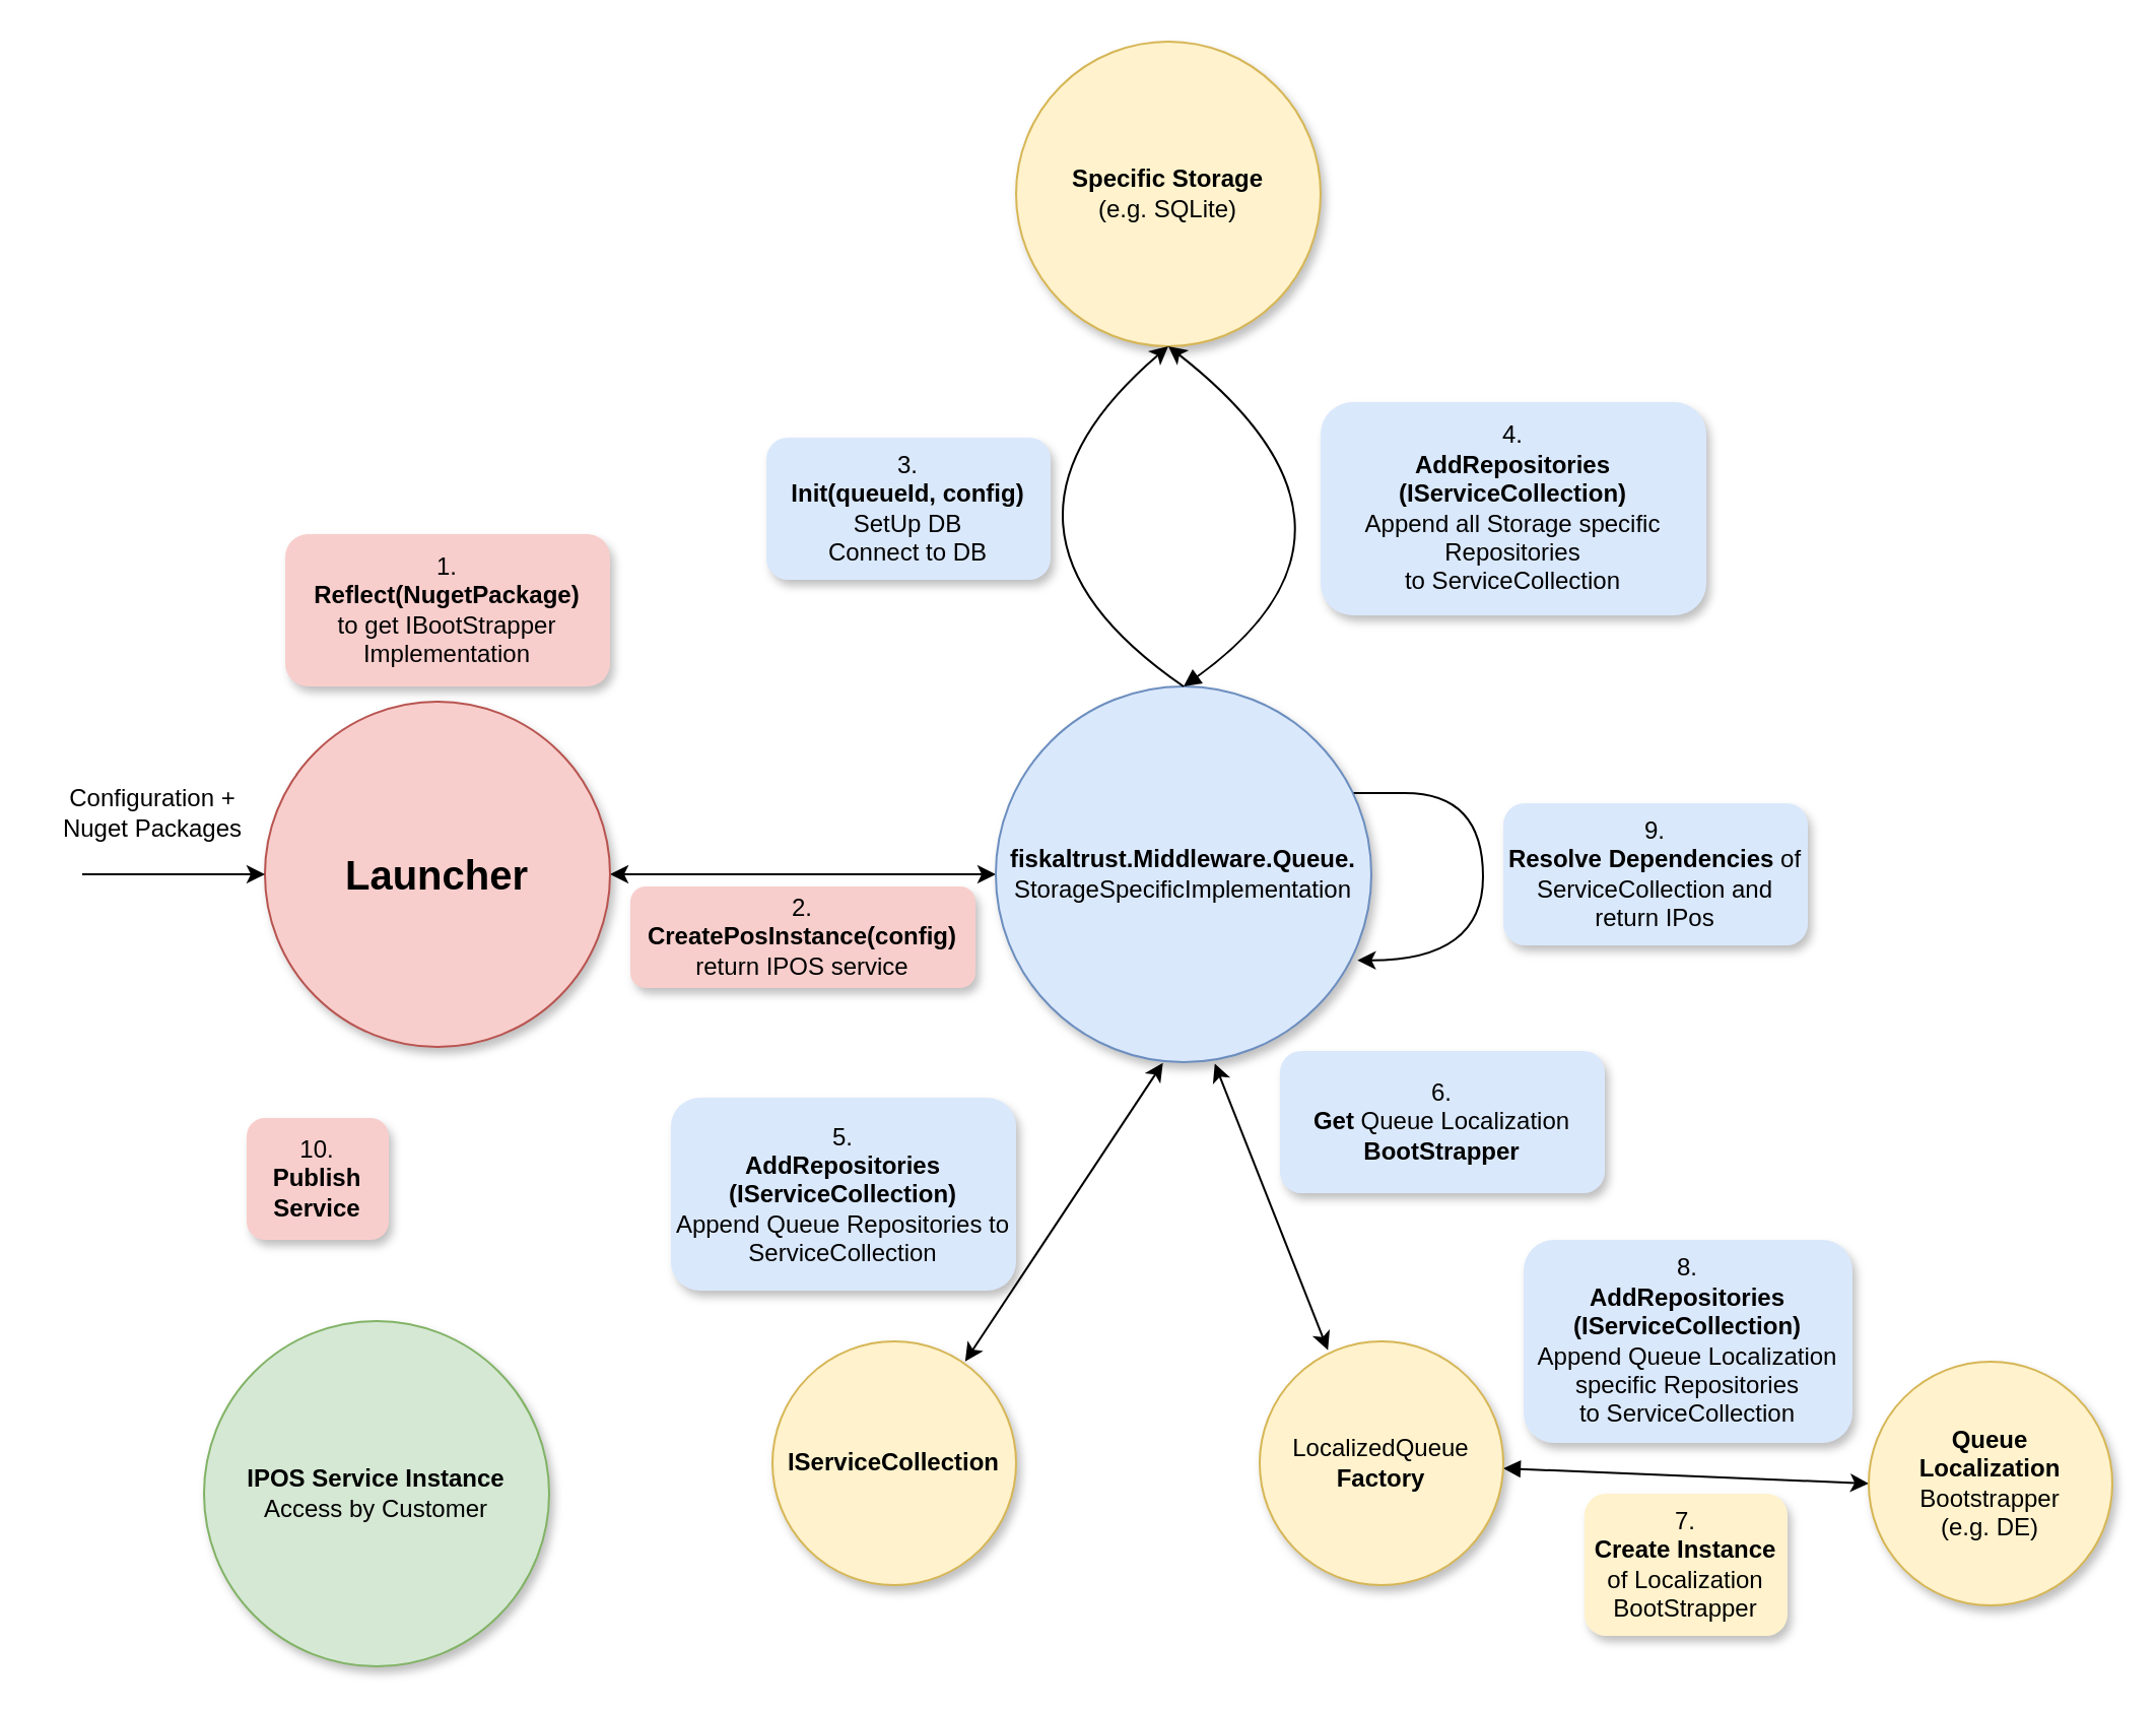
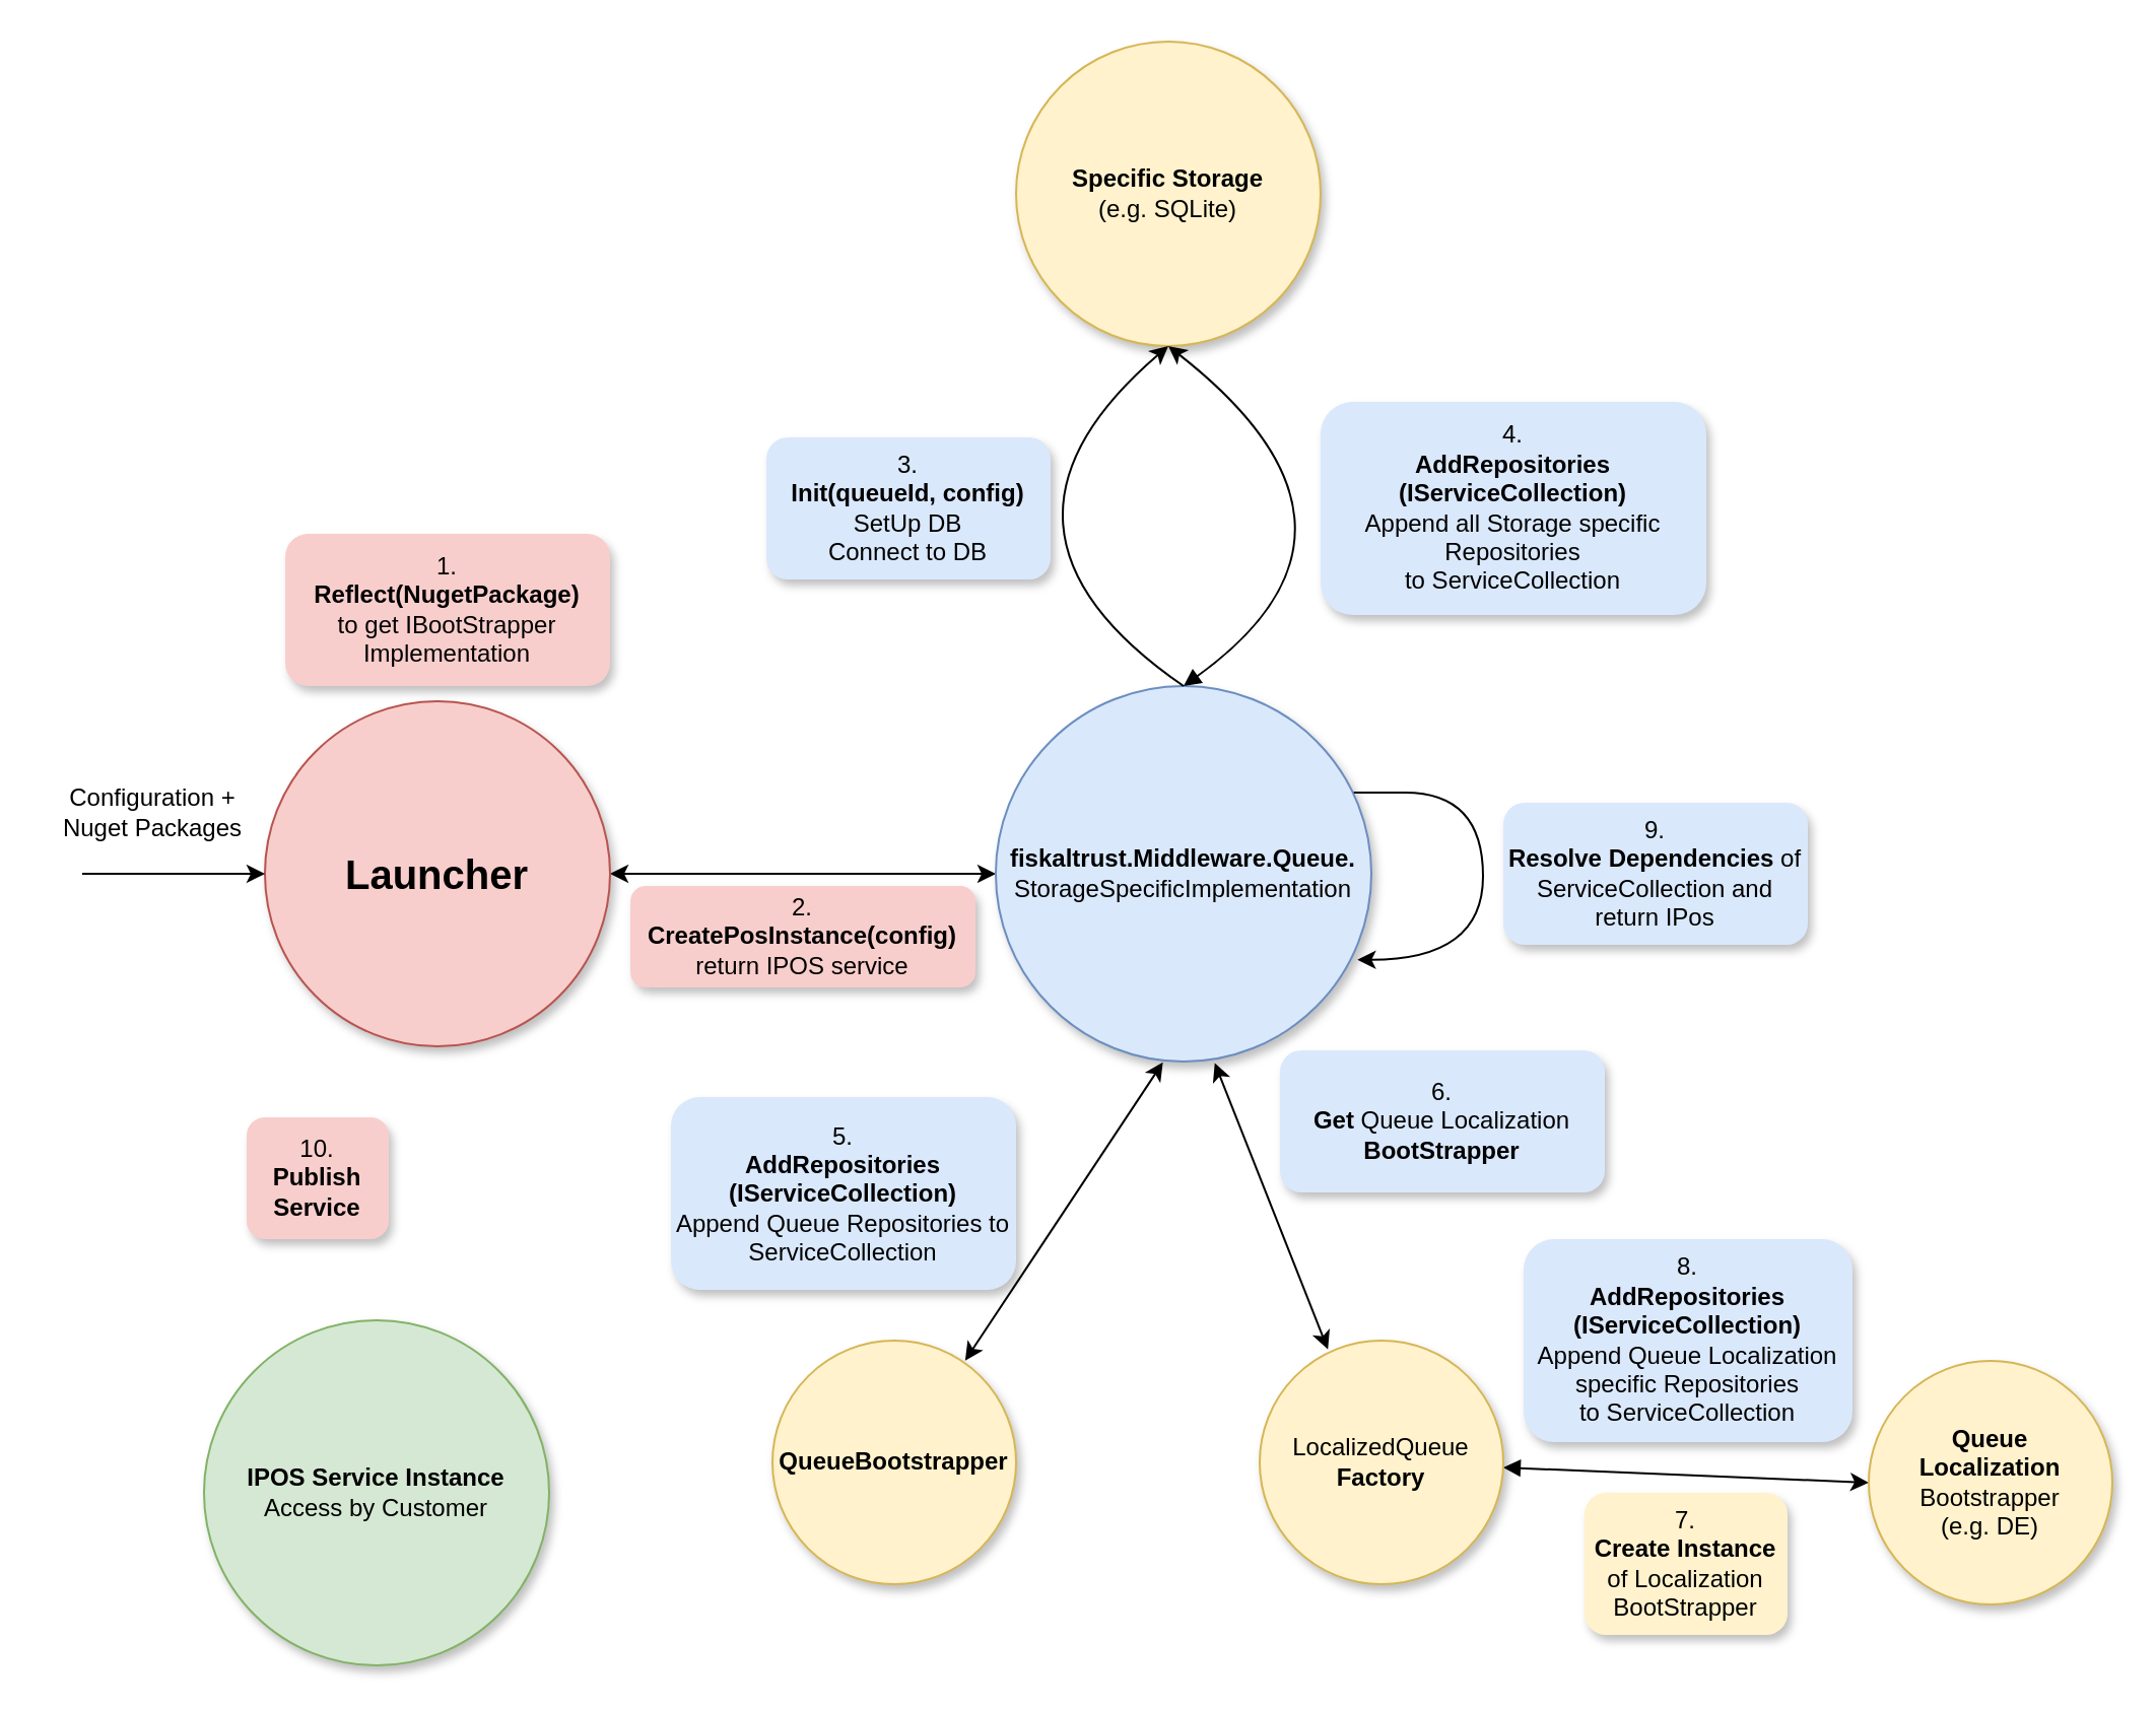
  <mxCell id="0" />
  <mxCell id="1" parent="0" />
  <mxCell id="2" style="edgeStyle=orthogonalEdgeStyle;rounded=0;orthogonalLoop=1;jettySize=auto;html=1;entryX=0;entryY=0.5;entryDx=0;entryDy=0;startArrow=classic;startFill=1;" edge="1" parent="1" source="3" target="8"><mxGeometry relative="1" as="geometry"><mxPoint x="430" y="430" as="targetPoint" /></mxGeometry></mxCell>
  <mxCell id="3" value="&lt;font style=&quot;font-size: 20px&quot;&gt;&lt;b&gt;Launcher&lt;/b&gt;&lt;/font&gt;" style="ellipse;whiteSpace=wrap;html=1;aspect=fixed;fillColor=#f8cecc;strokeColor=#b85450;shadow=1;" vertex="1" parent="1"><mxGeometry x="130" y="345" width="170" height="170" as="geometry" /></mxCell>
  <mxCell id="4" value="" style="endArrow=classic;html=1;entryX=0;entryY=0.5;entryDx=0;entryDy=0;" edge="1" parent="1" target="3"><mxGeometry width="50" height="50" relative="1" as="geometry"><mxPoint x="40" y="430" as="sourcePoint" /><mxPoint x="110" y="490" as="targetPoint" /></mxGeometry></mxCell>
  <mxCell id="5" value="Configuration + Nuget Packages" style="text;html=1;strokeColor=none;fillColor=none;align=center;verticalAlign=middle;whiteSpace=wrap;rounded=0;" vertex="1" parent="1"><mxGeometry x="20" y="390" width="110" height="20" as="geometry" /></mxCell>
  <mxCell id="6" value="1.&lt;br&gt;&lt;b&gt;Reflect(NugetPackage)&lt;br&gt;&lt;/b&gt;to get IBootStrapper Implementation" style="text;html=1;strokeColor=none;fillColor=#F8CECC;align=center;verticalAlign=middle;whiteSpace=wrap;rounded=1;strokeWidth=1;shadow=1;" vertex="1" parent="1"><mxGeometry x="140" y="262.5" width="160" height="75" as="geometry" /></mxCell>
  <mxCell id="7" style="edgeStyle=orthogonalEdgeStyle;curved=1;orthogonalLoop=1;jettySize=auto;html=1;startArrow=none;startFill=0;entryX=0.963;entryY=0.729;entryDx=0;entryDy=0;entryPerimeter=0;exitX=0.957;exitY=0.329;exitDx=0;exitDy=0;exitPerimeter=0;" edge="1" parent="1" source="8" target="8"><mxGeometry relative="1" as="geometry"><mxPoint x="750" y="410" as="targetPoint" /><Array as="points"><mxPoint x="653" y="390" /><mxPoint x="730" y="390" /><mxPoint x="730" y="469" /></Array></mxGeometry></mxCell>
  <mxCell id="8" value="&lt;b&gt;fiskaltrust.Middleware.Queue.&lt;br&gt;&lt;/b&gt;StorageSpecificImplementation" style="ellipse;whiteSpace=wrap;html=1;aspect=fixed;fillColor=#dae8fc;strokeColor=#6c8ebf;shadow=1;" vertex="1" parent="1"><mxGeometry x="490" y="337.5" width="185" height="185" as="geometry" /></mxCell>
  <mxCell id="9" value="&lt;b&gt;Specific Storage&lt;br&gt;&lt;/b&gt;(e.g. SQLite)" style="ellipse;whiteSpace=wrap;html=1;aspect=fixed;fillColor=#fff2cc;strokeColor=#d6b656;shadow=1;" vertex="1" parent="1"><mxGeometry x="500" y="20" width="150" height="150" as="geometry" /></mxCell>
  <mxCell id="10" value="" style="curved=1;endArrow=classic;html=1;exitX=0.5;exitY=0;exitDx=0;exitDy=0;entryX=0.5;entryY=1;entryDx=0;entryDy=0;" edge="1" parent="1" source="8" target="9"><mxGeometry width="50" height="50" relative="1" as="geometry"><mxPoint x="560" y="310" as="sourcePoint" /><mxPoint x="610" y="260" as="targetPoint" /><Array as="points"><mxPoint x="470" y="260" /></Array></mxGeometry></mxCell>
  <mxCell id="11" value="3.&lt;br&gt;&lt;b&gt;Init(queueId, config)&lt;br&gt;&lt;/b&gt;SetUp DB&lt;br&gt;Connect to DB" style="text;html=1;strokeColor=none;fillColor=#dae8fc;align=center;verticalAlign=middle;whiteSpace=wrap;rounded=1;shadow=1;" vertex="1" parent="1"><mxGeometry x="377" y="215" width="140" height="70" as="geometry" /></mxCell>
  <mxCell id="12" value="" style="endArrow=classic;html=1;entryX=0.5;entryY=1;entryDx=0;entryDy=0;exitX=0.5;exitY=0;exitDx=0;exitDy=0;startArrow=block;startFill=1;elbow=vertical;curved=1;" edge="1" parent="1" source="8" target="9"><mxGeometry width="50" height="50" relative="1" as="geometry"><mxPoint x="600" y="290" as="sourcePoint" /><mxPoint x="650" y="205" as="targetPoint" /><Array as="points"><mxPoint x="690" y="260" /></Array></mxGeometry></mxCell>
  <mxCell id="13" value="4.&lt;br&gt;&lt;b&gt;AddRepositories&lt;br&gt;(IServiceCollection)&lt;br&gt;&lt;/b&gt;Append all Storage specific Repositories&lt;br&gt;to ServiceCollection" style="text;html=1;strokeColor=none;fillColor=#dae8fc;align=center;verticalAlign=middle;whiteSpace=wrap;rounded=1;shadow=1;" vertex="1" parent="1"><mxGeometry x="650" y="197.5" width="190" height="105" as="geometry" /></mxCell>
  <mxCell id="14" value="2.&lt;br&gt;&lt;b&gt;&amp;nbsp;CreatePosInstance(config)&amp;nbsp;&lt;/b&gt;&lt;br&gt;return IPOS service" style="text;html=1;strokeColor=none;fillColor=#f8cecc;align=center;verticalAlign=middle;whiteSpace=wrap;rounded=1;shadow=1;" vertex="1" parent="1"><mxGeometry x="310" y="436" width="170" height="50" as="geometry" /></mxCell>
- <mxCell id="15" value="&lt;b&gt;IServiceCollection&lt;/b&gt;" style="ellipse;whiteSpace=wrap;html=1;aspect=fixed;fillColor=#fff2cc;strokeColor=#d6b656;shadow=1;" vertex="1" parent="1"><mxGeometry x="380" y="660" width="120" height="120" as="geometry" /></mxCell>
+ <mxCell id="15" value="&lt;b&gt;QueueBootstrapper&lt;/b&gt;" style="ellipse;whiteSpace=wrap;html=1;aspect=fixed;fillColor=#fff2cc;strokeColor=#d6b656;shadow=1;" vertex="1" parent="1"><mxGeometry x="380" y="660" width="120" height="120" as="geometry" /></mxCell>
  <mxCell id="16" value="" style="endArrow=classic;startArrow=classic;html=1;entryX=0.445;entryY=1.002;entryDx=0;entryDy=0;exitX=0.791;exitY=0.082;exitDx=0;exitDy=0;exitPerimeter=0;entryPerimeter=0;" edge="1" parent="1" source="15" target="8"><mxGeometry width="50" height="50" relative="1" as="geometry"><mxPoint x="10" y="910" as="sourcePoint" /><mxPoint x="60" y="860" as="targetPoint" /></mxGeometry></mxCell>
  <mxCell id="17" value="5.&lt;br&gt;&lt;b&gt;AddRepositories&lt;br&gt;(IServiceCollection)&lt;br&gt;&lt;/b&gt;Append Queue Repositories to ServiceCollection" style="text;html=1;strokeColor=none;fillColor=#dae8fc;align=center;verticalAlign=middle;whiteSpace=wrap;rounded=1;shadow=1;" vertex="1" parent="1"><mxGeometry x="330" y="540" width="170" height="95" as="geometry" /></mxCell>
  <mxCell id="18" style="edgeStyle=none;curved=1;orthogonalLoop=1;jettySize=auto;html=1;startArrow=block;startFill=1;entryX=0;entryY=0.5;entryDx=0;entryDy=0;" edge="1" parent="1" source="19" target="22"><mxGeometry relative="1" as="geometry"><mxPoint x="680" y="860" as="targetPoint" /></mxGeometry></mxCell>
  <mxCell id="19" value="LocalizedQueue&lt;br&gt;&lt;b&gt;Factory&lt;/b&gt;" style="ellipse;whiteSpace=wrap;html=1;aspect=fixed;fillColor=#fff2cc;strokeColor=#d6b656;shadow=1;" vertex="1" parent="1"><mxGeometry x="620" y="660" width="120" height="120" as="geometry" /></mxCell>
  <mxCell id="20" value="" style="endArrow=classic;startArrow=classic;html=1;exitX=0.28;exitY=0.036;exitDx=0;exitDy=0;exitPerimeter=0;entryX=0.583;entryY=1.004;entryDx=0;entryDy=0;entryPerimeter=0;" edge="1" parent="1" source="19" target="8"><mxGeometry width="50" height="50" relative="1" as="geometry"><mxPoint x="20" y="840" as="sourcePoint" /><mxPoint x="596" y="524" as="targetPoint" /></mxGeometry></mxCell>
  <mxCell id="21" value="8.&lt;br&gt;&lt;b&gt;AddRepositories&lt;br&gt;(IServiceCollection)&lt;br&gt;&lt;/b&gt;Append Queue Localization specific Repositories&lt;br&gt;to ServiceCollection" style="text;html=1;strokeColor=none;fillColor=#dae8fc;align=center;verticalAlign=middle;whiteSpace=wrap;rounded=1;shadow=1;direction=south;" vertex="1" parent="1"><mxGeometry x="750" y="610" width="162" height="100" as="geometry" /></mxCell>
  <mxCell id="22" value="&lt;b&gt;Queue&lt;br&gt;Localization&lt;/b&gt;&lt;br&gt;Bootstrapper&lt;br&gt;(e.g. DE)" style="ellipse;whiteSpace=wrap;html=1;aspect=fixed;fillColor=#fff2cc;strokeColor=#d6b656;shadow=1;" vertex="1" parent="1"><mxGeometry x="920" y="670" width="120" height="120" as="geometry" /></mxCell>
  <mxCell id="23" value="6.&lt;br&gt;&lt;b&gt;Get&lt;/b&gt; Queue Localization &lt;b&gt;BootStrapper&lt;/b&gt;" style="text;html=1;strokeColor=none;fillColor=#dae8fc;align=center;verticalAlign=middle;whiteSpace=wrap;rounded=1;shadow=1;" vertex="1" parent="1"><mxGeometry x="630" y="517" width="160" height="70" as="geometry" /></mxCell>
  <mxCell id="24" value="9.&lt;br&gt;&lt;b&gt;Resolve Dependencies&lt;/b&gt; of ServiceCollection and return IPos" style="text;html=1;strokeColor=none;fillColor=#dae8fc;align=center;verticalAlign=middle;whiteSpace=wrap;rounded=1;shadow=1;glass=0;" vertex="1" parent="1"><mxGeometry x="740" y="395" width="150" height="70" as="geometry" /></mxCell>
  <mxCell id="25" value="&lt;b&gt;IPOS Service Instance&lt;br&gt;&lt;/b&gt;Access by Customer" style="ellipse;whiteSpace=wrap;html=1;aspect=fixed;fillColor=#d5e8d4;strokeColor=#82b366;shadow=1;" vertex="1" parent="1"><mxGeometry x="100" y="650" width="170" height="170" as="geometry" /></mxCell>
  <mxCell id="26" value="10.&lt;br&gt;&lt;b&gt;Publish Service&lt;/b&gt;" style="text;html=1;strokeColor=none;fillColor=#f8cecc;align=center;verticalAlign=middle;whiteSpace=wrap;rounded=1;shadow=1;" vertex="1" parent="1"><mxGeometry x="121" y="550" width="70" height="60" as="geometry" /></mxCell>
  <mxCell id="27" value="7.&lt;br&gt;&lt;b&gt;Create Instance&lt;br&gt;&lt;/b&gt;of Localization BootStrapper" style="text;html=1;strokeColor=none;fillColor=#fff2cc;align=center;verticalAlign=middle;whiteSpace=wrap;rounded=1;shadow=1;glass=0;" vertex="1" parent="1"><mxGeometry x="780" y="735" width="100" height="70" as="geometry" /></mxCell>
